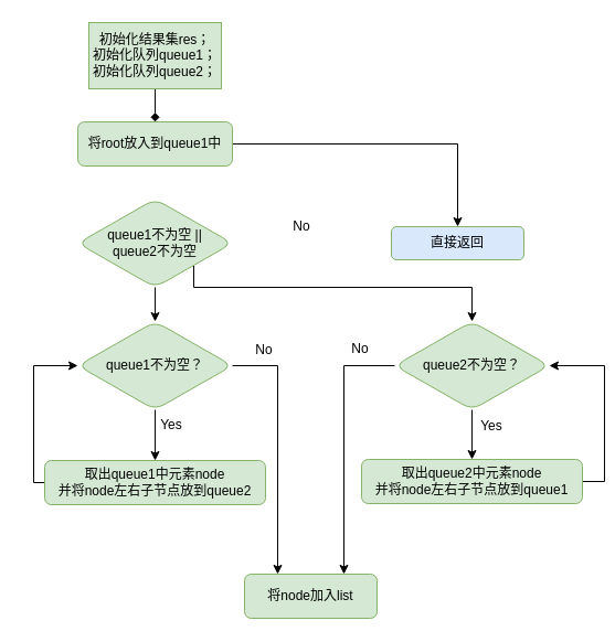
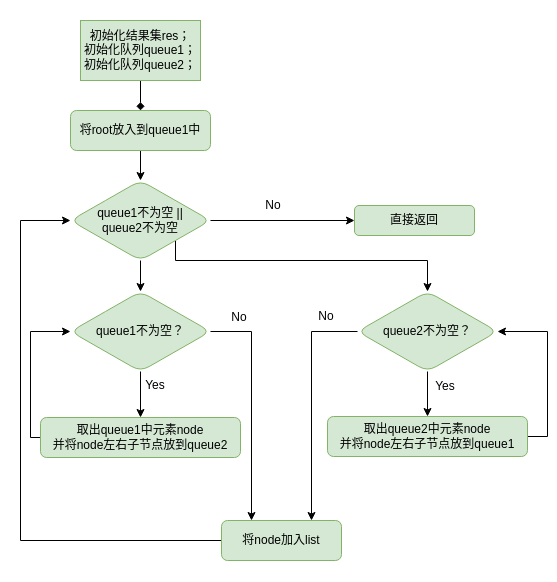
  <mxCell id="0" />
  <mxCell id="1" parent="0" />
  <mxCell id="2" value="" style="edgeStyle=orthogonalEdgeStyle;rounded=0;orthogonalLoop=1;jettySize=auto;html=1;endArrow=diamond;" edge="1" parent="1" source="3" target="5"><mxGeometry relative="1" as="geometry" /></mxCell>
  <mxCell id="3" value="初始化结果集res；&lt;br&gt;初始化队列queue1；&lt;br&gt;初始化队列queue2；" style="whiteSpace=wrap;html=1;fillColor=#d5e8d4;strokeColor=#82b366;rounded=0;" vertex="1" parent="1"><mxGeometry x="80" y="20" width="120" height="60" as="geometry" /></mxCell>
- <mxCell id="4" value="" style="edgeStyle=orthogonalEdgeStyle;rounded=0;orthogonalLoop=1;jettySize=auto;html=1;" edge="1" parent="1" source="5" target="17"><mxGeometry relative="1" as="geometry" /></mxCell>
+ <mxCell id="4" value="" style="edgeStyle=orthogonalEdgeStyle;rounded=0;orthogonalLoop=1;jettySize=auto;html=1;" edge="1" parent="1" source="5" target="9"><mxGeometry relative="1" as="geometry" /></mxCell>
  <mxCell id="5" value="将root放入到queue1中" style="rounded=1;whiteSpace=wrap;html=1;fillColor=#d5e8d4;strokeColor=#82b366;" vertex="1" parent="1"><mxGeometry x="70" y="110" width="140" height="40" as="geometry" /></mxCell>
  <mxCell id="6" value="" style="edgeStyle=orthogonalEdgeStyle;rounded=0;orthogonalLoop=1;jettySize=auto;html=1;" edge="1" parent="1" source="9" target="16"><mxGeometry relative="1" as="geometry" /></mxCell>
+ <mxCell id="7" value="" style="edgeStyle=orthogonalEdgeStyle;rounded=0;orthogonalLoop=1;jettySize=auto;html=1;" edge="1" parent="1" source="9" target="17"><mxGeometry relative="1" as="geometry" /></mxCell>
  <mxCell id="8" style="edgeStyle=orthogonalEdgeStyle;rounded=0;orthogonalLoop=1;jettySize=auto;html=1;exitX=1;exitY=1;exitDx=0;exitDy=0;entryX=0.5;entryY=0;entryDx=0;entryDy=0;" edge="1" parent="1" source="9" target="20"><mxGeometry relative="1" as="geometry"><Array as="points"><mxPoint x="175" y="260" /><mxPoint x="427" y="260" /></Array></mxGeometry></mxCell>
  <mxCell id="9" value="queue1不为空 ||&lt;br&gt;queue2不为空" style="rhombus;whiteSpace=wrap;html=1;fillColor=#d5e8d4;strokeColor=#82b366;rounded=1;" vertex="1" parent="1"><mxGeometry x="70" y="180" width="140" height="80" as="geometry" /></mxCell>
+ <mxCell id="10" style="edgeStyle=orthogonalEdgeStyle;rounded=0;orthogonalLoop=1;jettySize=auto;html=1;exitX=0;exitY=0.5;exitDx=0;exitDy=0;entryX=0;entryY=0.5;entryDx=0;entryDy=0;" edge="1" parent="1" source="11" target="9"><mxGeometry relative="1" as="geometry"><Array as="points"><mxPoint x="20" y="540" /><mxPoint x="20" y="220" /></Array></mxGeometry></mxCell>
  <mxCell id="11" value="将node加入list" style="rounded=1;whiteSpace=wrap;html=1;fillColor=#d5e8d4;strokeColor=#82b366;" vertex="1" parent="1"><mxGeometry x="221" y="520" width="120" height="40" as="geometry" /></mxCell>
  <mxCell id="12" style="edgeStyle=orthogonalEdgeStyle;rounded=0;orthogonalLoop=1;jettySize=auto;html=1;exitX=0;exitY=0.5;exitDx=0;exitDy=0;entryX=0;entryY=0.5;entryDx=0;entryDy=0;" edge="1" parent="1" source="13" target="16"><mxGeometry relative="1" as="geometry"><Array as="points"><mxPoint x="30" y="437" /><mxPoint x="30" y="331" /></Array></mxGeometry></mxCell>
  <mxCell id="13" value="取出queue1中元素node&lt;br&gt;并将node左右子节点放到queue2" style="rounded=1;whiteSpace=wrap;html=1;fillColor=#d5e8d4;strokeColor=#82b366;" vertex="1" parent="1"><mxGeometry x="40" y="417" width="200" height="40" as="geometry" /></mxCell>
  <mxCell id="14" value="" style="edgeStyle=orthogonalEdgeStyle;rounded=0;orthogonalLoop=1;jettySize=auto;html=1;" edge="1" parent="1" source="16" target="13"><mxGeometry relative="1" as="geometry" /></mxCell>
  <mxCell id="15" style="edgeStyle=orthogonalEdgeStyle;rounded=0;orthogonalLoop=1;jettySize=auto;html=1;exitX=1;exitY=0.5;exitDx=0;exitDy=0;entryX=0.25;entryY=0;entryDx=0;entryDy=0;" edge="1" parent="1" source="16" target="11"><mxGeometry relative="1" as="geometry" /></mxCell>
  <mxCell id="16" value="queue1不为空？" style="rhombus;whiteSpace=wrap;html=1;fillColor=#d5e8d4;strokeColor=#82b366;rounded=1;" vertex="1" parent="1"><mxGeometry x="70" y="291" width="140" height="80" as="geometry" /></mxCell>
- <mxCell id="17" value="直接返回" style="whiteSpace=wrap;html=1;fillColor=#dae8fc;strokeColor=#82b366;rounded=1;" vertex="1" parent="1"><mxGeometry x="354" y="205" width="120" height="30" as="geometry" /></mxCell>
+ <mxCell id="17" value="直接返回" style="whiteSpace=wrap;html=1;fillColor=#d5e8d4;strokeColor=#82b366;rounded=1;" vertex="1" parent="1"><mxGeometry x="354" y="205" width="120" height="30" as="geometry" /></mxCell>
  <mxCell id="18" value="" style="edgeStyle=orthogonalEdgeStyle;rounded=0;orthogonalLoop=1;jettySize=auto;html=1;" edge="1" parent="1" source="20" target="22"><mxGeometry relative="1" as="geometry" /></mxCell>
  <mxCell id="19" style="edgeStyle=orthogonalEdgeStyle;rounded=0;orthogonalLoop=1;jettySize=auto;html=1;exitX=0;exitY=0.5;exitDx=0;exitDy=0;entryX=0.75;entryY=0;entryDx=0;entryDy=0;" edge="1" parent="1" source="20" target="11"><mxGeometry relative="1" as="geometry" /></mxCell>
  <mxCell id="20" value="queue2不为空？" style="rhombus;whiteSpace=wrap;html=1;fillColor=#d5e8d4;strokeColor=#82b366;rounded=1;" vertex="1" parent="1"><mxGeometry x="357" y="291" width="140" height="80" as="geometry" /></mxCell>
  <mxCell id="21" style="edgeStyle=orthogonalEdgeStyle;rounded=0;orthogonalLoop=1;jettySize=auto;html=1;exitX=1;exitY=0.5;exitDx=0;exitDy=0;entryX=1;entryY=0.5;entryDx=0;entryDy=0;" edge="1" parent="1" source="22" target="20"><mxGeometry relative="1" as="geometry" /></mxCell>
  <mxCell id="22" value="取出queue2中元素node&lt;br&gt;并将node左右子节点放到queue1" style="rounded=1;whiteSpace=wrap;html=1;fillColor=#d5e8d4;strokeColor=#82b366;" vertex="1" parent="1"><mxGeometry x="327" y="416" width="200" height="40" as="geometry" /></mxCell>
  <mxCell id="23" value="No" style="text;html=1;strokeColor=none;fillColor=none;align=center;verticalAlign=middle;whiteSpace=wrap;rounded=0;" vertex="1" parent="1"><mxGeometry x="258" y="190" width="30" height="30" as="geometry" /></mxCell>
  <mxCell id="24" value="Yes" style="text;html=1;strokeColor=none;fillColor=none;align=center;verticalAlign=middle;whiteSpace=wrap;rounded=0;" vertex="1" parent="1"><mxGeometry x="140" y="370" width="30" height="30" as="geometry" /></mxCell>
  <mxCell id="25" value="Yes" style="text;html=1;strokeColor=none;fillColor=none;align=center;verticalAlign=middle;whiteSpace=wrap;rounded=0;" vertex="1" parent="1"><mxGeometry x="430" y="371" width="30" height="30" as="geometry" /></mxCell>
  <mxCell id="26" value="No" style="text;html=1;strokeColor=none;fillColor=none;align=center;verticalAlign=middle;whiteSpace=wrap;rounded=0;" vertex="1" parent="1"><mxGeometry x="224" y="302" width="30" height="30" as="geometry" /></mxCell>
  <mxCell id="27" value="No" style="text;html=1;strokeColor=none;fillColor=none;align=center;verticalAlign=middle;whiteSpace=wrap;rounded=0;" vertex="1" parent="1"><mxGeometry x="311" y="301" width="30" height="30" as="geometry" /></mxCell>
